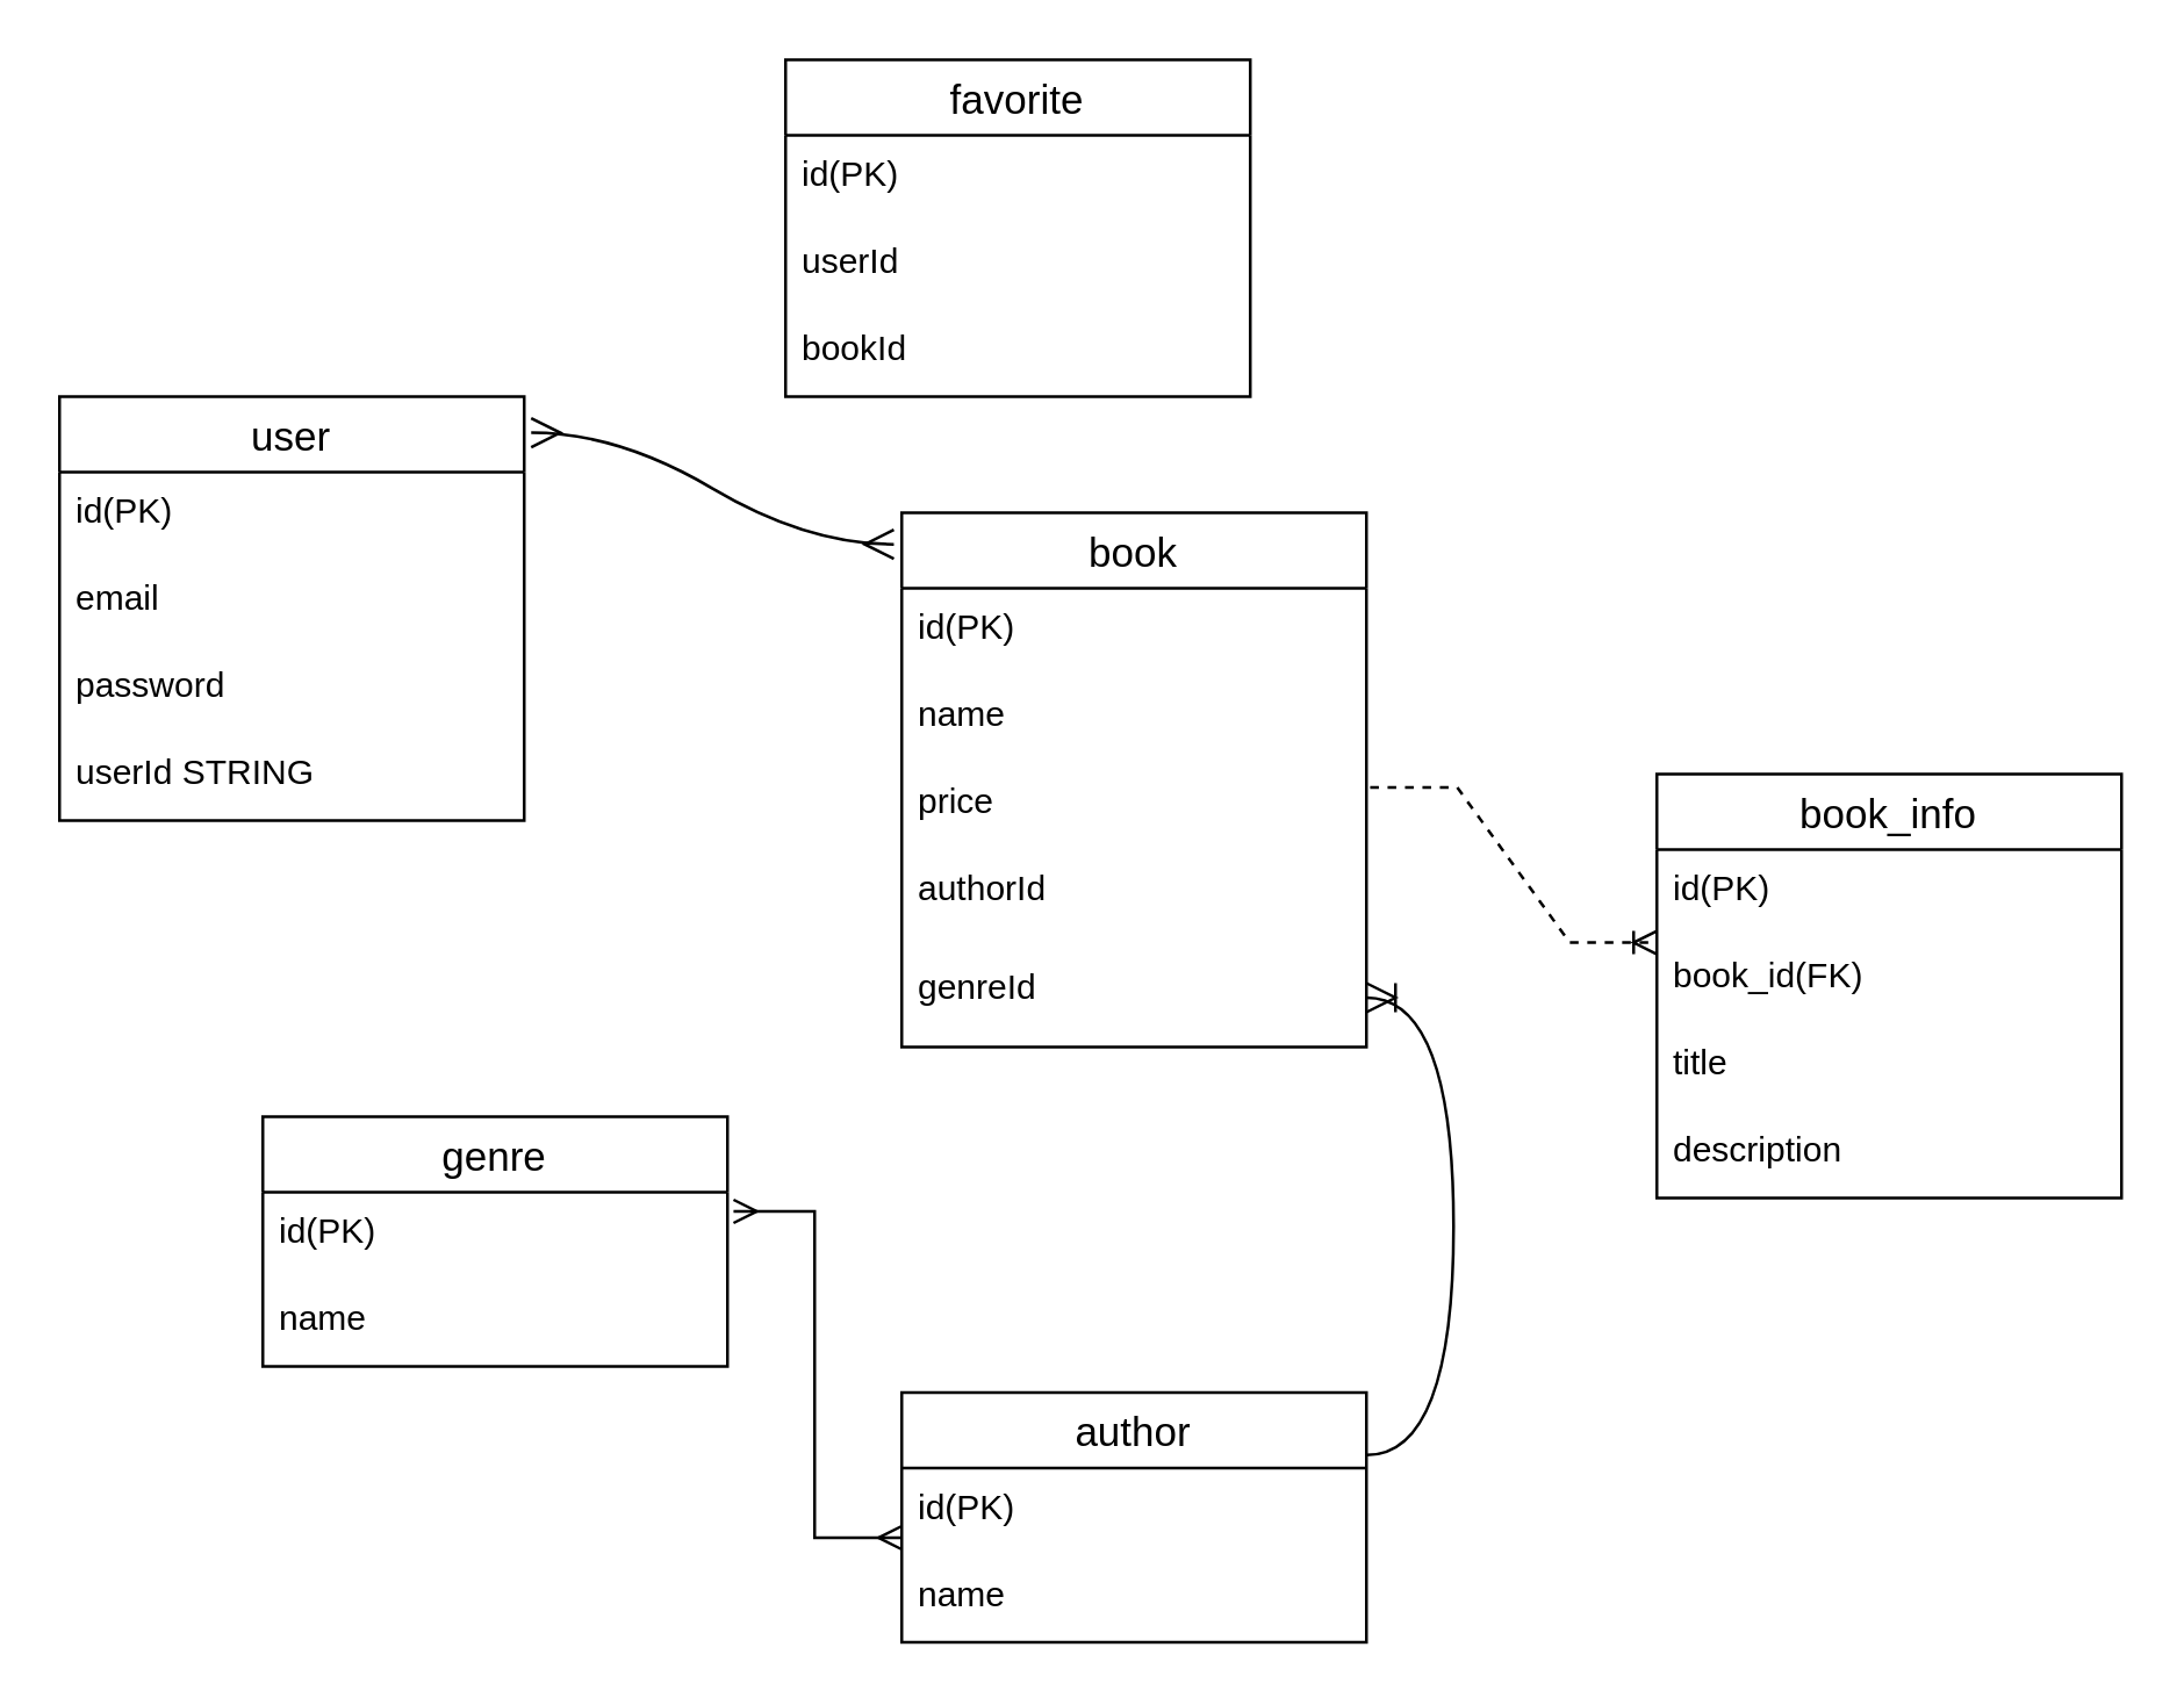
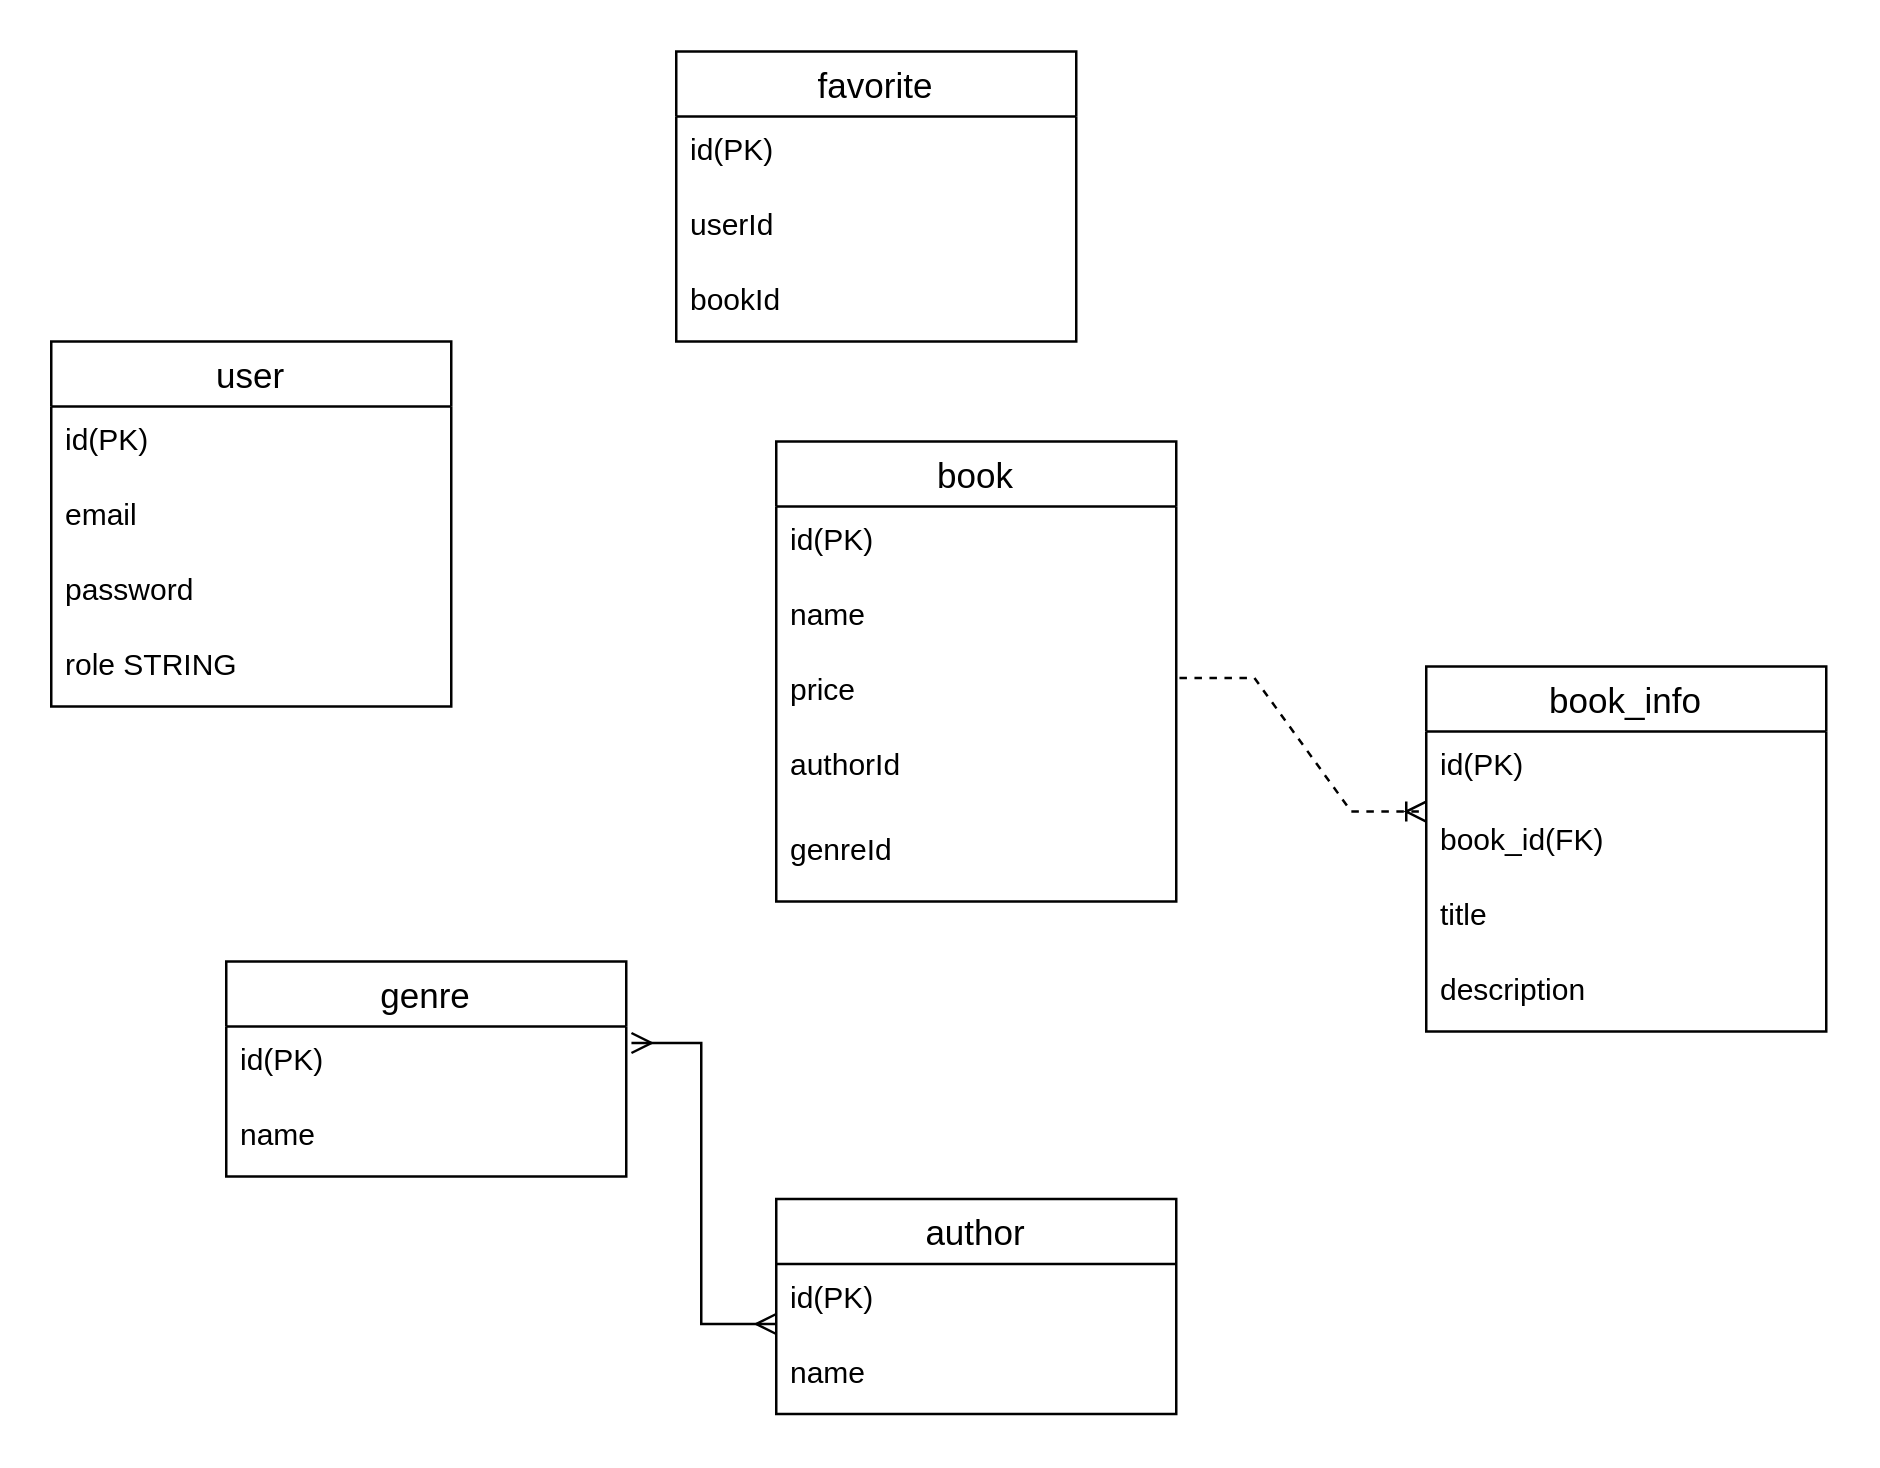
  <mxCell id="0" />
  <mxCell id="1" parent="0" />
  <mxCell id="2" value="user" style="swimlane;fontStyle=0;childLayout=stackLayout;horizontal=1;startSize=26;horizontalStack=0;resizeParent=1;resizeParentMax=0;resizeLast=0;collapsible=1;marginBottom=0;align=center;fontSize=14;" parent="1" vertex="1"><mxGeometry x="20" y="136" width="160" height="146" as="geometry" /></mxCell>
  <mxCell id="3" value="id(PK)" style="text;strokeColor=none;fillColor=none;spacingLeft=4;spacingRight=4;overflow=hidden;rotatable=0;points=[[0,0.5],[1,0.5]];portConstraint=eastwest;fontSize=12;whiteSpace=wrap;html=1;" parent="2" vertex="1"><mxGeometry y="26" width="160" height="30" as="geometry" /></mxCell>
  <mxCell id="4" value="email" style="text;strokeColor=none;fillColor=none;spacingLeft=4;spacingRight=4;overflow=hidden;rotatable=0;points=[[0,0.5],[1,0.5]];portConstraint=eastwest;fontSize=12;whiteSpace=wrap;html=1;" parent="2" vertex="1"><mxGeometry y="56" width="160" height="30" as="geometry" /></mxCell>
  <mxCell id="5" value="password" style="text;strokeColor=none;fillColor=none;spacingLeft=4;spacingRight=4;overflow=hidden;rotatable=0;points=[[0,0.5],[1,0.5]];portConstraint=eastwest;fontSize=12;whiteSpace=wrap;html=1;" parent="2" vertex="1"><mxGeometry y="86" width="160" height="30" as="geometry" /></mxCell>
- <mxCell id="6" value="userId STRING" style="text;strokeColor=none;fillColor=none;spacingLeft=4;spacingRight=4;overflow=hidden;rotatable=0;points=[[0,0.5],[1,0.5]];portConstraint=eastwest;fontSize=12;whiteSpace=wrap;html=1;" parent="2" vertex="1"><mxGeometry y="116" width="160" height="30" as="geometry" /></mxCell>
+ <mxCell id="6" value="role STRING" style="text;strokeColor=none;fillColor=none;spacingLeft=4;spacingRight=4;overflow=hidden;rotatable=0;points=[[0,0.5],[1,0.5]];portConstraint=eastwest;fontSize=12;whiteSpace=wrap;html=1;" parent="2" vertex="1"><mxGeometry y="116" width="160" height="30" as="geometry" /></mxCell>
  <mxCell id="7" value="book" style="swimlane;fontStyle=0;childLayout=stackLayout;horizontal=1;startSize=26;horizontalStack=0;resizeParent=1;resizeParentMax=0;resizeLast=0;collapsible=1;marginBottom=0;align=center;fontSize=14;" parent="1" vertex="1"><mxGeometry x="310" y="176" width="160" height="184" as="geometry" /></mxCell>
  <mxCell id="8" value="id(PK)" style="text;strokeColor=none;fillColor=none;spacingLeft=4;spacingRight=4;overflow=hidden;rotatable=0;points=[[0,0.5],[1,0.5]];portConstraint=eastwest;fontSize=12;whiteSpace=wrap;html=1;" parent="7" vertex="1"><mxGeometry y="26" width="160" height="30" as="geometry" /></mxCell>
  <mxCell id="9" value="name" style="text;strokeColor=none;fillColor=none;spacingLeft=4;spacingRight=4;overflow=hidden;rotatable=0;points=[[0,0.5],[1,0.5]];portConstraint=eastwest;fontSize=12;whiteSpace=wrap;html=1;" parent="7" vertex="1"><mxGeometry y="56" width="160" height="30" as="geometry" /></mxCell>
  <mxCell id="10" value="price" style="text;strokeColor=none;fillColor=none;spacingLeft=4;spacingRight=4;overflow=hidden;rotatable=0;points=[[0,0.5],[1,0.5]];portConstraint=eastwest;fontSize=12;whiteSpace=wrap;html=1;" parent="7" vertex="1"><mxGeometry y="86" width="160" height="30" as="geometry" /></mxCell>
  <mxCell id="11" value="authorId" style="text;strokeColor=none;fillColor=none;spacingLeft=4;spacingRight=4;overflow=hidden;rotatable=0;points=[[0,0.5],[1,0.5]];portConstraint=eastwest;fontSize=12;whiteSpace=wrap;html=1;" parent="7" vertex="1"><mxGeometry y="116" width="160" height="34" as="geometry" /></mxCell>
  <mxCell id="12" value="genreId" style="text;strokeColor=none;fillColor=none;spacingLeft=4;spacingRight=4;overflow=hidden;rotatable=0;points=[[0,0.5],[1,0.5]];portConstraint=eastwest;fontSize=12;whiteSpace=wrap;html=1;" parent="7" vertex="1"><mxGeometry y="150" width="160" height="34" as="geometry" /></mxCell>
  <mxCell id="13" value="genre" style="swimlane;fontStyle=0;childLayout=stackLayout;horizontal=1;startSize=26;horizontalStack=0;resizeParent=1;resizeParentMax=0;resizeLast=0;collapsible=1;marginBottom=0;align=center;fontSize=14;" parent="1" vertex="1"><mxGeometry x="90" y="384" width="160" height="86" as="geometry" /></mxCell>
  <mxCell id="14" value="id(PK)" style="text;strokeColor=none;fillColor=none;spacingLeft=4;spacingRight=4;overflow=hidden;rotatable=0;points=[[0,0.5],[1,0.5]];portConstraint=eastwest;fontSize=12;whiteSpace=wrap;html=1;" parent="13" vertex="1"><mxGeometry y="26" width="160" height="30" as="geometry" /></mxCell>
  <mxCell id="15" value="name" style="text;strokeColor=none;fillColor=none;spacingLeft=4;spacingRight=4;overflow=hidden;rotatable=0;points=[[0,0.5],[1,0.5]];portConstraint=eastwest;fontSize=12;whiteSpace=wrap;html=1;" parent="13" vertex="1"><mxGeometry y="56" width="160" height="30" as="geometry" /></mxCell>
  <mxCell id="16" value="author" style="swimlane;fontStyle=0;childLayout=stackLayout;horizontal=1;startSize=26;horizontalStack=0;resizeParent=1;resizeParentMax=0;resizeLast=0;collapsible=1;marginBottom=0;align=center;fontSize=14;" parent="1" vertex="1"><mxGeometry x="310" y="479" width="160" height="86" as="geometry" /></mxCell>
  <mxCell id="17" value="id(PK)" style="text;strokeColor=none;fillColor=none;spacingLeft=4;spacingRight=4;overflow=hidden;rotatable=0;points=[[0,0.5],[1,0.5]];portConstraint=eastwest;fontSize=12;whiteSpace=wrap;html=1;" parent="16" vertex="1"><mxGeometry y="26" width="160" height="30" as="geometry" /></mxCell>
  <mxCell id="18" value="name" style="text;strokeColor=none;fillColor=none;spacingLeft=4;spacingRight=4;overflow=hidden;rotatable=0;points=[[0,0.5],[1,0.5]];portConstraint=eastwest;fontSize=12;whiteSpace=wrap;html=1;" parent="16" vertex="1"><mxGeometry y="56" width="160" height="30" as="geometry" /></mxCell>
  <mxCell id="19" value="" style="fontSize=12;html=1;endArrow=ERmany;startArrow=ERmany;rounded=0;exitX=1.013;exitY=0.22;exitDx=0;exitDy=0;exitPerimeter=0;entryX=0;entryY=0.8;entryDx=0;entryDy=0;entryPerimeter=0;edgeStyle=orthogonalEdgeStyle;" parent="1" source="14" target="17" edge="1"><mxGeometry width="100" height="100" relative="1" as="geometry"><mxPoint x="470" y="346" as="sourcePoint" /><mxPoint x="570" y="246" as="targetPoint" /></mxGeometry></mxCell>
  <mxCell id="20" value="book_info" style="swimlane;fontStyle=0;childLayout=stackLayout;horizontal=1;startSize=26;horizontalStack=0;resizeParent=1;resizeParentMax=0;resizeLast=0;collapsible=1;marginBottom=0;align=center;fontSize=14;" parent="1" vertex="1"><mxGeometry x="570" y="266" width="160" height="146" as="geometry" /></mxCell>
  <mxCell id="21" value="id(PK)" style="text;strokeColor=none;fillColor=none;spacingLeft=4;spacingRight=4;overflow=hidden;rotatable=0;points=[[0,0.5],[1,0.5]];portConstraint=eastwest;fontSize=12;whiteSpace=wrap;html=1;" parent="20" vertex="1"><mxGeometry y="26" width="160" height="30" as="geometry" /></mxCell>
  <mxCell id="22" value="book_id(FK)" style="text;strokeColor=none;fillColor=none;spacingLeft=4;spacingRight=4;overflow=hidden;rotatable=0;points=[[0,0.5],[1,0.5]];portConstraint=eastwest;fontSize=12;whiteSpace=wrap;html=1;" parent="20" vertex="1"><mxGeometry y="56" width="160" height="30" as="geometry" /></mxCell>
  <mxCell id="23" value="title" style="text;strokeColor=none;fillColor=none;spacingLeft=4;spacingRight=4;overflow=hidden;rotatable=0;points=[[0,0.5],[1,0.5]];portConstraint=eastwest;fontSize=12;whiteSpace=wrap;html=1;" parent="20" vertex="1"><mxGeometry y="86" width="160" height="30" as="geometry" /></mxCell>
  <mxCell id="24" value="description" style="text;strokeColor=none;fillColor=none;spacingLeft=4;spacingRight=4;overflow=hidden;rotatable=0;points=[[0,0.5],[1,0.5]];portConstraint=eastwest;fontSize=12;whiteSpace=wrap;html=1;" parent="20" vertex="1"><mxGeometry y="116" width="160" height="30" as="geometry" /></mxCell>
  <mxCell id="25" value="" style="edgeStyle=entityRelationEdgeStyle;fontSize=12;html=1;endArrow=ERoneToMany;rounded=0;entryX=0;entryY=0.067;entryDx=0;entryDy=0;entryPerimeter=0;exitX=1.008;exitY=0.287;exitDx=0;exitDy=0;exitPerimeter=0;dashed=1;" parent="1" source="10" target="22" edge="1"><mxGeometry width="100" height="100" relative="1" as="geometry"><mxPoint x="710" y="256" as="sourcePoint" /><mxPoint x="570" y="246" as="targetPoint" /></mxGeometry></mxCell>
  <mxCell id="26" style="edgeStyle=none;curved=1;rounded=0;orthogonalLoop=1;jettySize=auto;html=1;exitX=0.25;exitY=0;exitDx=0;exitDy=0;fontSize=12;startSize=8;endSize=8;" edge="1" parent="1" source="27" target="27"><mxGeometry relative="1" as="geometry"><mxPoint x="490" y="26" as="targetPoint" /></mxGeometry></mxCell>
  <mxCell id="27" value="favorite" style="swimlane;fontStyle=0;childLayout=stackLayout;horizontal=1;startSize=26;horizontalStack=0;resizeParent=1;resizeParentMax=0;resizeLast=0;collapsible=1;marginBottom=0;align=center;fontSize=14;" parent="1" vertex="1"><mxGeometry x="270" y="20" width="160" height="116" as="geometry" /></mxCell>
  <mxCell id="28" value="id(PK)" style="text;strokeColor=none;fillColor=none;spacingLeft=4;spacingRight=4;overflow=hidden;rotatable=0;points=[[0,0.5],[1,0.5]];portConstraint=eastwest;fontSize=12;whiteSpace=wrap;html=1;" parent="27" vertex="1"><mxGeometry y="26" width="160" height="30" as="geometry" /></mxCell>
  <mxCell id="29" value="userId" style="text;strokeColor=none;fillColor=none;spacingLeft=4;spacingRight=4;overflow=hidden;rotatable=0;points=[[0,0.5],[1,0.5]];portConstraint=eastwest;fontSize=12;whiteSpace=wrap;html=1;" parent="27" vertex="1"><mxGeometry y="56" width="160" height="30" as="geometry" /></mxCell>
  <mxCell id="30" value="bookId" style="text;strokeColor=none;fillColor=none;spacingLeft=4;spacingRight=4;overflow=hidden;rotatable=0;points=[[0,0.5],[1,0.5]];portConstraint=eastwest;fontSize=12;whiteSpace=wrap;html=1;" parent="27" vertex="1"><mxGeometry y="86" width="160" height="30" as="geometry" /></mxCell>
- <mxCell id="31" value="" style="edgeStyle=entityRelationEdgeStyle;fontSize=12;html=1;endArrow=ERmany;startArrow=ERmany;rounded=0;startSize=8;endSize=8;curved=1;exitX=1.015;exitY=0.085;exitDx=0;exitDy=0;exitPerimeter=0;entryX=-0.017;entryY=0.059;entryDx=0;entryDy=0;entryPerimeter=0;" edge="1" parent="1" source="2" target="7"><mxGeometry width="100" height="100" relative="1" as="geometry"><mxPoint x="170" y="296" as="sourcePoint" /><mxPoint x="270" y="196" as="targetPoint" /></mxGeometry></mxCell>
- <mxCell id="32" value="" style="edgeStyle=entityRelationEdgeStyle;fontSize=12;html=1;endArrow=ERoneToMany;rounded=0;startSize=8;endSize=8;curved=1;exitX=1;exitY=0.25;exitDx=0;exitDy=0;" edge="1" parent="1" source="16" target="12"><mxGeometry width="100" height="100" relative="1" as="geometry"><mxPoint x="381.36" y="488.4" as="sourcePoint" /><mxPoint x="368.64" y="365.6" as="targetPoint" /></mxGeometry></mxCell>
